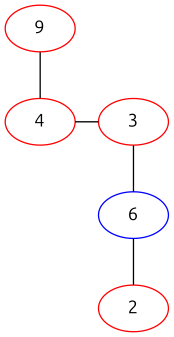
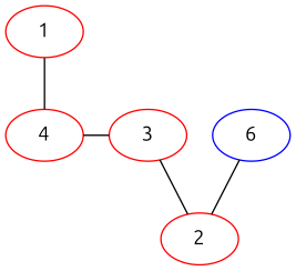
  graph {
    fontname=Ubuntu
    node [color=red fontname=Ubuntu]
    edge [fontname=Ubuntu]
    4
    3
    2
-   1 [label=9]
+   1
    6 [color=blue]
    subgraph sub_1 {
      rank=same
      4
      3
    }
    4 -- 3
-   3 -- 6
+   3 -- 2
    1 -- 4
    6 -- 2
  }
